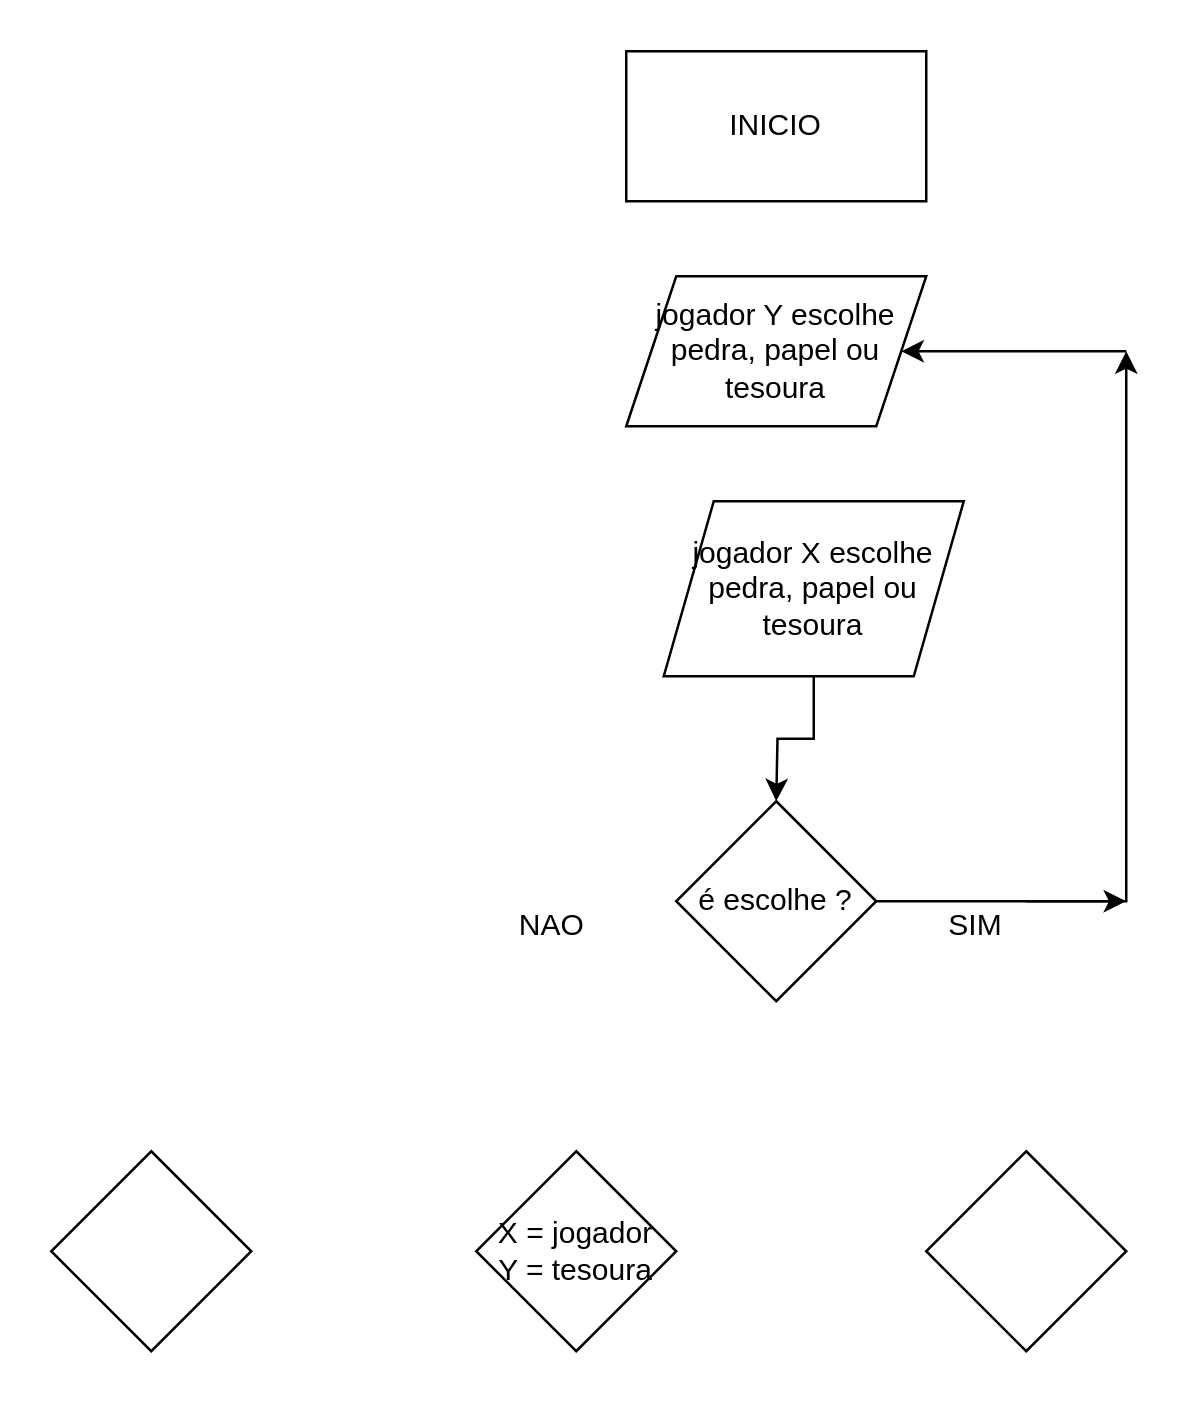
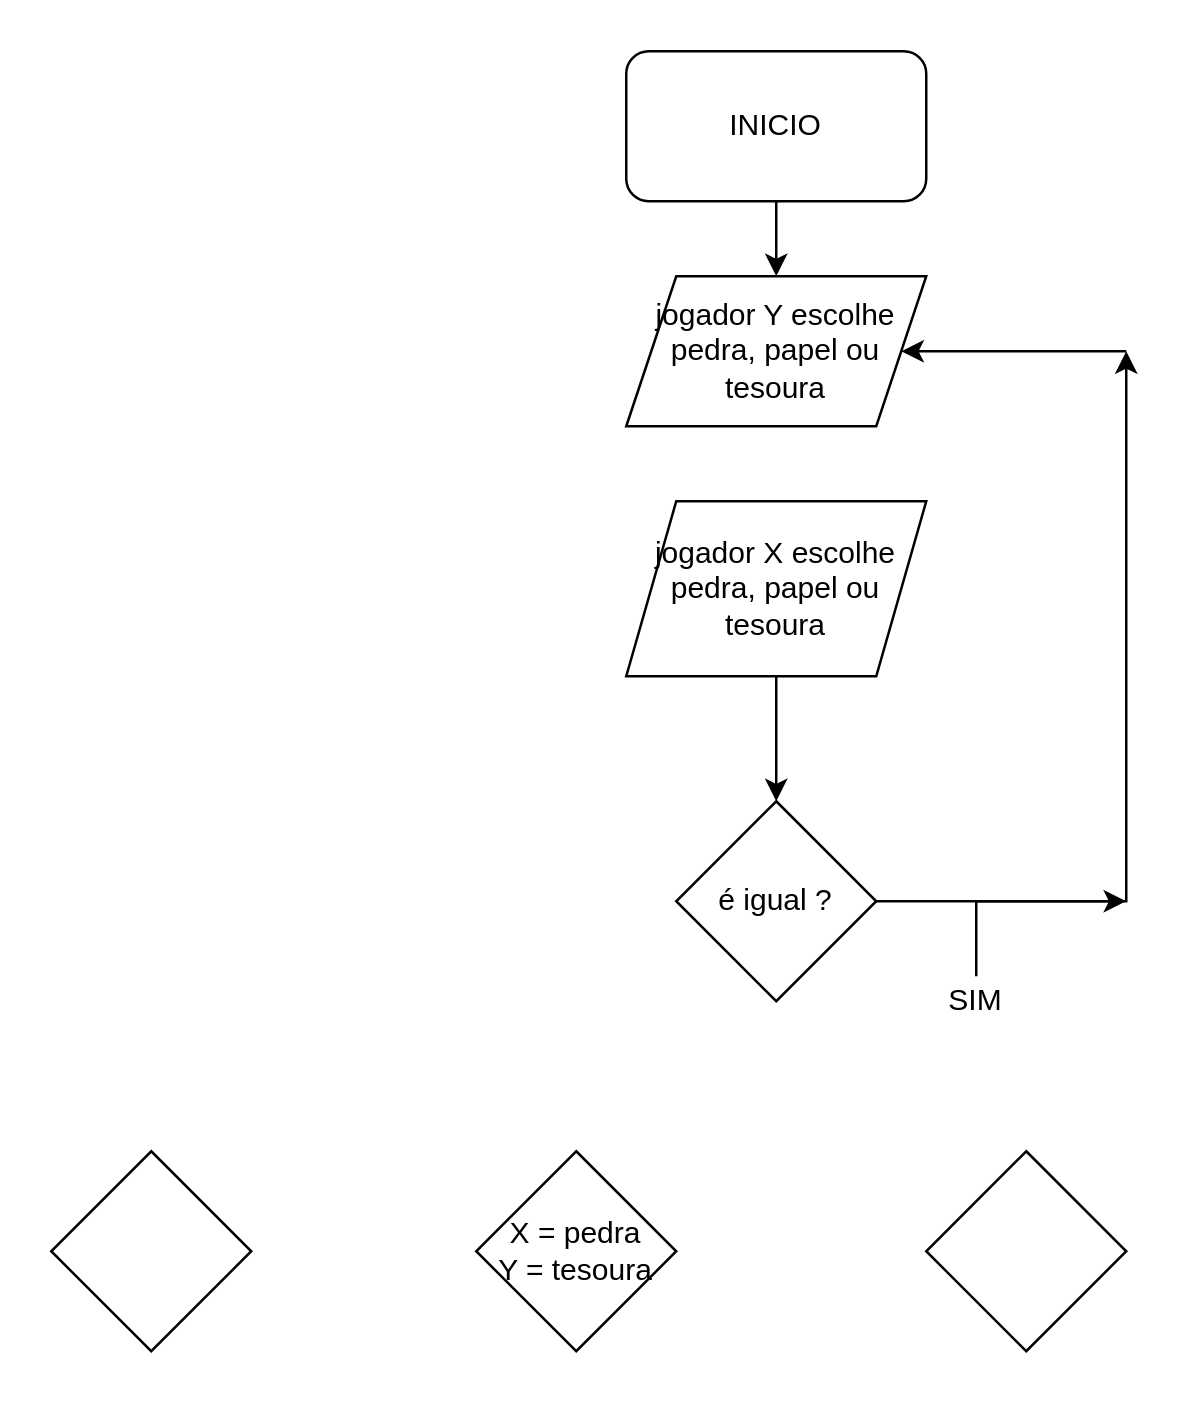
  <mxCell id="0" />
  <mxCell id="1" parent="0" />
- <mxCell id="3" value="INICIO" style="whiteSpace=wrap;html=1;rounded=0;" vertex="1" parent="1"><mxGeometry x="250" y="20" width="120" height="60" as="geometry" /></mxCell>
+ <mxCell id="2" style="edgeStyle=orthogonalEdgeStyle;rounded=0;orthogonalLoop=1;jettySize=auto;html=1;" edge="1" parent="1" source="3" target="6"><mxGeometry relative="1" as="geometry" /></mxCell>
+ <mxCell id="3" value="INICIO" style="rounded=1;whiteSpace=wrap;html=1;" vertex="1" parent="1"><mxGeometry x="250" y="20" width="120" height="60" as="geometry" /></mxCell>
  <mxCell id="4" style="edgeStyle=orthogonalEdgeStyle;rounded=0;orthogonalLoop=1;jettySize=auto;html=1;entryX=0.5;entryY=0;entryDx=0;entryDy=0;" edge="1" parent="1" source="5"><mxGeometry relative="1" as="geometry"><mxPoint x="310" y="320" as="targetPoint" /></mxGeometry></mxCell>
- <mxCell id="5" value="jogador X escolhe pedra, papel ou tesoura" style="shape=parallelogram;perimeter=parallelogramPerimeter;whiteSpace=wrap;html=1;fixedSize=1;" vertex="1" parent="1"><mxGeometry x="265" y="200" width="120" height="70" as="geometry" /></mxCell>
+ <mxCell id="5" value="jogador X escolhe pedra, papel ou tesoura" style="shape=parallelogram;perimeter=parallelogramPerimeter;whiteSpace=wrap;html=1;fixedSize=1;" vertex="1" parent="1"><mxGeometry x="250" y="200" width="120" height="70" as="geometry" /></mxCell>
  <mxCell id="6" value="jogador Y escolhe pedra, papel ou tesoura" style="shape=parallelogram;perimeter=parallelogramPerimeter;whiteSpace=wrap;html=1;fixedSize=1;" vertex="1" parent="1"><mxGeometry x="250" y="110" width="120" height="60" as="geometry" /></mxCell>
  <mxCell id="7" style="edgeStyle=orthogonalEdgeStyle;rounded=0;orthogonalLoop=1;jettySize=auto;html=1;" edge="1" parent="1" source="10"><mxGeometry relative="1" as="geometry"><mxPoint x="450" y="140" as="targetPoint" /><Array as="points"><mxPoint x="450" y="360" /></Array></mxGeometry></mxCell>
  <mxCell id="8" style="edgeStyle=orthogonalEdgeStyle;rounded=0;orthogonalLoop=1;jettySize=auto;html=1;" edge="1" parent="1" source="9"><mxGeometry relative="1" as="geometry"><mxPoint x="450" y="360" as="targetPoint" /></mxGeometry></mxCell>
- <mxCell id="9" value="é escolhe ?" style="rhombus;whiteSpace=wrap;html=1;" vertex="1" parent="1"><mxGeometry x="270" y="320" width="80" height="80" as="geometry" /></mxCell>
- <mxCell id="10" value="SIM" style="text;html=1;strokeColor=none;fillColor=none;align=center;verticalAlign=middle;whiteSpace=wrap;rounded=0;" vertex="1" parent="1"><mxGeometry x="370" y="360" width="40" height="20" as="geometry" /></mxCell>
+ <mxCell id="9" value="é igual ?" style="rhombus;whiteSpace=wrap;html=1;" vertex="1" parent="1"><mxGeometry x="270" y="320" width="80" height="80" as="geometry" /></mxCell>
+ <mxCell id="10" value="SIM" style="text;html=1;strokeColor=none;fillColor=none;align=center;verticalAlign=middle;whiteSpace=wrap;rounded=0;" vertex="1" parent="1"><mxGeometry x="370" y="390" width="40" height="20" as="geometry" /></mxCell>
  <mxCell id="11" value="" style="endArrow=classic;html=1;entryX=1;entryY=0.5;entryDx=0;entryDy=0;" edge="1" parent="1" target="6"><mxGeometry width="50" height="50" relative="1" as="geometry"><mxPoint x="450" y="140" as="sourcePoint" /><mxPoint x="450" y="130" as="targetPoint" /></mxGeometry></mxCell>
- <mxCell id="12" value="NAO" style="text;html=1;align=center;verticalAlign=middle;resizable=0;points=[];autosize=1;" vertex="1" parent="1"><mxGeometry x="200" y="360" width="40" height="20" as="geometry" /></mxCell>
- <mxCell id="13" value="X = jogador&lt;br&gt;Y = tesoura" style="rhombus;whiteSpace=wrap;html=1;" vertex="1" parent="1"><mxGeometry x="190" y="460" width="80" height="80" as="geometry" /></mxCell>
+ <mxCell id="13" value="X = pedra&lt;br&gt;Y = tesoura" style="rhombus;whiteSpace=wrap;html=1;" vertex="1" parent="1"><mxGeometry x="190" y="460" width="80" height="80" as="geometry" /></mxCell>
  <mxCell id="14" value="" style="rhombus;whiteSpace=wrap;html=1;" vertex="1" parent="1"><mxGeometry x="370" y="460" width="80" height="80" as="geometry" /></mxCell>
  <mxCell id="15" value="" style="rhombus;whiteSpace=wrap;html=1;" vertex="1" parent="1"><mxGeometry x="20" y="460" width="80" height="80" as="geometry" /></mxCell>
